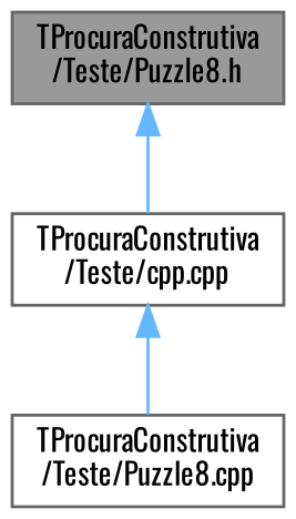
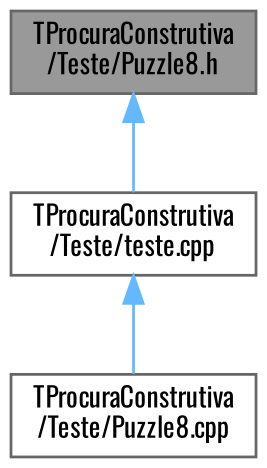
  digraph {
    fontname=Oswald
    node [color=grey40 fillcolor=white fontname=Oswald fontsize=10 shape=box style=filled]
    edge [color=steelblue1 dir=back fontname=Oswald fontsize=10 labelfontname=Helvetica labelfontsize=10 style=solid]
    n1 [color=gray40 fillcolor=grey60 fontcolor=black height=0.2 label="TProcuraConstrutiva\l/Teste/Puzzle8.h" width=0.4]
-   n2 [height=0.2 label="TProcuraConstrutiva\l/Teste/cpp.cpp" width=0.4]
+   n2 [height=0.2 label="TProcuraConstrutiva\l/Teste/teste.cpp" width=0.4]
    n3 [height=0.2 label="TProcuraConstrutiva\l/Teste/Puzzle8.cpp" width=0.4]
    n1 -> n2
    n2 -> n3
  }
